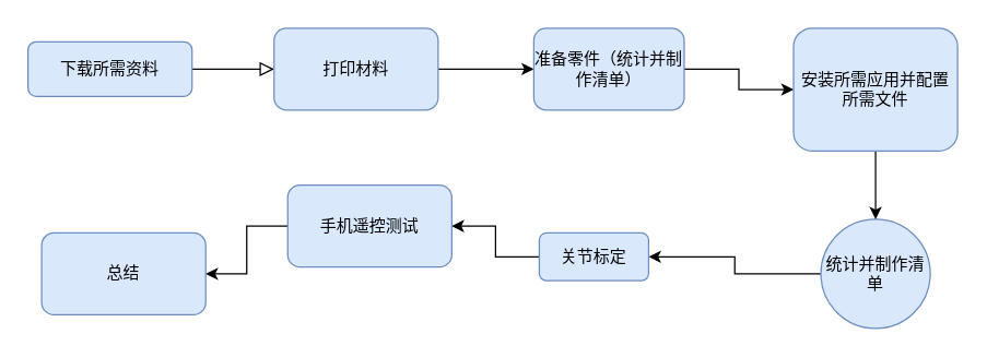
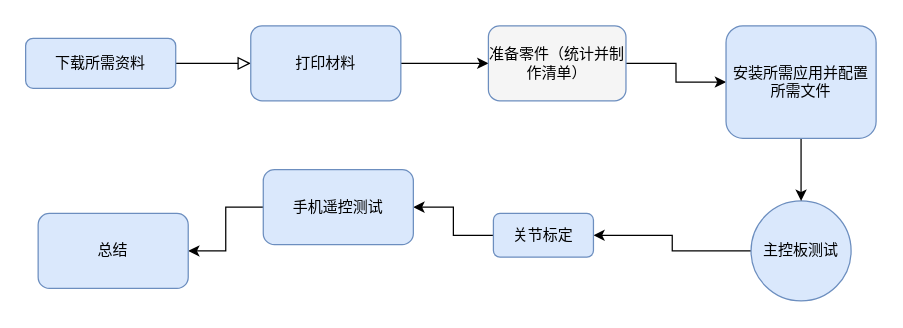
  <mxCell id="0" />
  <mxCell id="1" parent="0" />
  <mxCell id="2" value="" style="rounded=0;html=1;jettySize=auto;orthogonalLoop=1;fontSize=11;endArrow=block;endFill=0;endSize=8;strokeWidth=1;shadow=0;labelBackgroundColor=none;edgeStyle=orthogonalEdgeStyle;entryX=0;entryY=0.5;entryDx=0;entryDy=0;" parent="1" source="3" target="7" edge="1"><mxGeometry relative="1" as="geometry"><mxPoint x="220" y="50" as="targetPoint" /></mxGeometry></mxCell>
  <mxCell id="3" value="下载所需资料" style="rounded=1;whiteSpace=wrap;html=1;fontSize=12;glass=0;strokeWidth=1;shadow=0;fillColor=#dae8fc;strokeColor=#6c8ebf;" parent="1" vertex="1"><mxGeometry x="20" y="30" width="120" height="40" as="geometry" /></mxCell>
  <mxCell id="4" style="edgeStyle=orthogonalEdgeStyle;rounded=0;orthogonalLoop=1;jettySize=auto;html=1;exitX=0;exitY=0.5;exitDx=0;exitDy=0;entryX=1;entryY=0.5;entryDx=0;entryDy=0;" edge="1" parent="1" source="5" target="13"><mxGeometry relative="1" as="geometry"><mxPoint x="520" y="200" as="targetPoint" /></mxGeometry></mxCell>
- <mxCell id="5" value="统计并制作清单" style="ellipse;whiteSpace=wrap;html=1;aspect=fixed;fillColor=#dae8fc;strokeColor=#6c8ebf;" vertex="1" parent="1"><mxGeometry x="600" y="160" width="80" height="80" as="geometry" /></mxCell>
+ <mxCell id="5" value="主控板测试" style="ellipse;whiteSpace=wrap;html=1;aspect=fixed;fillColor=#dae8fc;strokeColor=#6c8ebf;" vertex="1" parent="1"><mxGeometry x="600" y="160" width="80" height="80" as="geometry" /></mxCell>
  <mxCell id="6" style="edgeStyle=orthogonalEdgeStyle;rounded=0;orthogonalLoop=1;jettySize=auto;html=1;exitX=1;exitY=0.5;exitDx=0;exitDy=0;" edge="1" parent="1" source="7" target="9"><mxGeometry relative="1" as="geometry" /></mxCell>
  <mxCell id="7" value="打印材料" style="rounded=1;whiteSpace=wrap;html=1;fillColor=#dae8fc;strokeColor=#6c8ebf;" vertex="1" parent="1"><mxGeometry x="200" y="20" width="120" height="60" as="geometry" /></mxCell>
  <mxCell id="8" value="" style="edgeStyle=orthogonalEdgeStyle;rounded=0;orthogonalLoop=1;jettySize=auto;html=1;" edge="1" parent="1" source="9" target="11"><mxGeometry relative="1" as="geometry" /></mxCell>
- <mxCell id="9" value="准备零件（统计并制作清单）" style="rounded=1;whiteSpace=wrap;html=1;fillColor=#dae8fc;strokeColor=#6c8ebf;" vertex="1" parent="1"><mxGeometry x="390" y="20" width="110" height="60" as="geometry" /></mxCell>
+ <mxCell id="9" value="准备零件（统计并制作清单）" style="rounded=1;whiteSpace=wrap;html=1;fillColor=#f5f5f5;strokeColor=#6c8ebf;" vertex="1" parent="1"><mxGeometry x="390" y="20" width="110" height="60" as="geometry" /></mxCell>
  <mxCell id="10" value="" style="edgeStyle=orthogonalEdgeStyle;rounded=0;orthogonalLoop=1;jettySize=auto;html=1;" edge="1" parent="1" source="11" target="5"><mxGeometry relative="1" as="geometry" /></mxCell>
  <mxCell id="11" value="安装所需应用并配置所需文件" style="rounded=1;whiteSpace=wrap;html=1;fillColor=#dae8fc;strokeColor=#6c8ebf;" vertex="1" parent="1"><mxGeometry x="580" y="20" width="120" height="90" as="geometry" /></mxCell>
  <mxCell id="12" style="edgeStyle=orthogonalEdgeStyle;rounded=0;orthogonalLoop=1;jettySize=auto;html=1;exitX=0;exitY=0.5;exitDx=0;exitDy=0;entryX=1;entryY=0.5;entryDx=0;entryDy=0;" edge="1" parent="1" source="13" target="15"><mxGeometry relative="1" as="geometry" /></mxCell>
  <mxCell id="13" value="关节标定" style="rounded=1;whiteSpace=wrap;html=1;fillColor=#dae8fc;strokeColor=#6c8ebf;" vertex="1" parent="1"><mxGeometry x="394" y="170" width="80" height="35" as="geometry" /></mxCell>
  <mxCell id="14" style="edgeStyle=orthogonalEdgeStyle;rounded=0;orthogonalLoop=1;jettySize=auto;html=1;" edge="1" parent="1" source="15" target="16"><mxGeometry relative="1" as="geometry" /></mxCell>
  <mxCell id="15" value="手机遥控测试" style="rounded=1;whiteSpace=wrap;html=1;fillColor=#dae8fc;strokeColor=#6c8ebf;" vertex="1" parent="1"><mxGeometry x="210" y="135" width="120" height="60" as="geometry" /></mxCell>
  <mxCell id="16" value="总结" style="rounded=1;whiteSpace=wrap;html=1;fillColor=#dae8fc;strokeColor=#6c8ebf;" vertex="1" parent="1"><mxGeometry x="30" y="170" width="120" height="60" as="geometry" /></mxCell>
